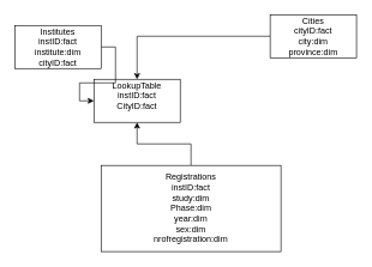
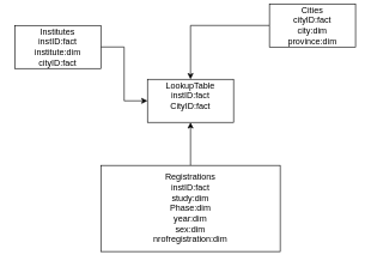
  <mxCell id="0" />
  <mxCell id="1" parent="0" />
- <mxCell id="2" value="&lt;div&gt;LookupTable&lt;/div&gt;&lt;div&gt;instID:fact&lt;/div&gt;&lt;div&gt;CityID:fact&lt;/div&gt;&lt;div&gt;&lt;br&gt;&lt;/div&gt;" style="rounded=0;whiteSpace=wrap;html=1;" vertex="1" parent="1"><mxGeometry x="130" y="110" width="120" height="60" as="geometry" /></mxCell>
+ <mxCell id="2" value="&lt;div&gt;LookupTable&lt;/div&gt;&lt;div&gt;instID:fact&lt;/div&gt;&lt;div&gt;CityID:fact&lt;/div&gt;&lt;div&gt;&lt;br&gt;&lt;/div&gt;" style="rounded=0;whiteSpace=wrap;html=1;" vertex="1" parent="1"><mxGeometry x="205" y="110" width="120" height="60" as="geometry" /></mxCell>
  <mxCell id="3" style="edgeStyle=orthogonalEdgeStyle;rounded=0;orthogonalLoop=1;jettySize=auto;html=1;exitX=1;exitY=0.5;exitDx=0;exitDy=0;entryX=0;entryY=0.5;entryDx=0;entryDy=0;" edge="1" parent="1" source="4" target="2"><mxGeometry relative="1" as="geometry" /></mxCell>
  <mxCell id="4" value="&lt;div&gt;Institutes&lt;/div&gt;&lt;div&gt;instID:fact&lt;/div&gt;&lt;div&gt;institute:dim&lt;/div&gt;&lt;div&gt;cityID:fact&lt;br&gt;&lt;/div&gt;" style="rounded=0;whiteSpace=wrap;html=1;" vertex="1" parent="1"><mxGeometry x="20" y="35" width="120" height="60" as="geometry" /></mxCell>
  <mxCell id="5" style="edgeStyle=orthogonalEdgeStyle;rounded=0;orthogonalLoop=1;jettySize=auto;html=1;" edge="1" parent="1" source="6" target="2"><mxGeometry relative="1" as="geometry" /></mxCell>
  <mxCell id="6" value="&lt;div&gt;Registrations&lt;/div&gt;&lt;div&gt;instID:fact&lt;/div&gt;&lt;div&gt;study:dim&lt;/div&gt;&lt;div&gt;Phase:dim&lt;/div&gt;&lt;div&gt;year:dim&lt;/div&gt;&lt;div&gt;sex:dim&lt;/div&gt;&lt;div&gt;nrofregistration:dim&lt;br&gt;&lt;/div&gt;" style="rounded=0;whiteSpace=wrap;html=1;" vertex="1" parent="1"><mxGeometry x="140" y="230" width="250" height="120" as="geometry" /></mxCell>
  <mxCell id="7" style="edgeStyle=orthogonalEdgeStyle;rounded=0;orthogonalLoop=1;jettySize=auto;html=1;exitX=0;exitY=0.5;exitDx=0;exitDy=0;entryX=0.5;entryY=0;entryDx=0;entryDy=0;" edge="1" parent="1" source="8" target="2"><mxGeometry relative="1" as="geometry" /></mxCell>
- <mxCell id="8" value="&lt;div&gt;Cities&lt;/div&gt;&lt;div&gt;cityID:fact&lt;/div&gt;&lt;div&gt;city:dim&lt;/div&gt;&lt;div&gt;province:dim&lt;br&gt;&lt;/div&gt;" style="rounded=0;whiteSpace=wrap;html=1;" vertex="1" parent="1"><mxGeometry x="375" y="20" width="120" height="60" as="geometry" /></mxCell>
+ <mxCell id="8" value="&lt;div&gt;Cities&lt;/div&gt;&lt;div&gt;cityID:fact&lt;/div&gt;&lt;div&gt;city:dim&lt;/div&gt;&lt;div&gt;province:dim&lt;br&gt;&lt;/div&gt;" style="rounded=0;whiteSpace=wrap;html=1;" vertex="1" parent="1"><mxGeometry x="375" y="5" width="120" height="60" as="geometry" /></mxCell>
